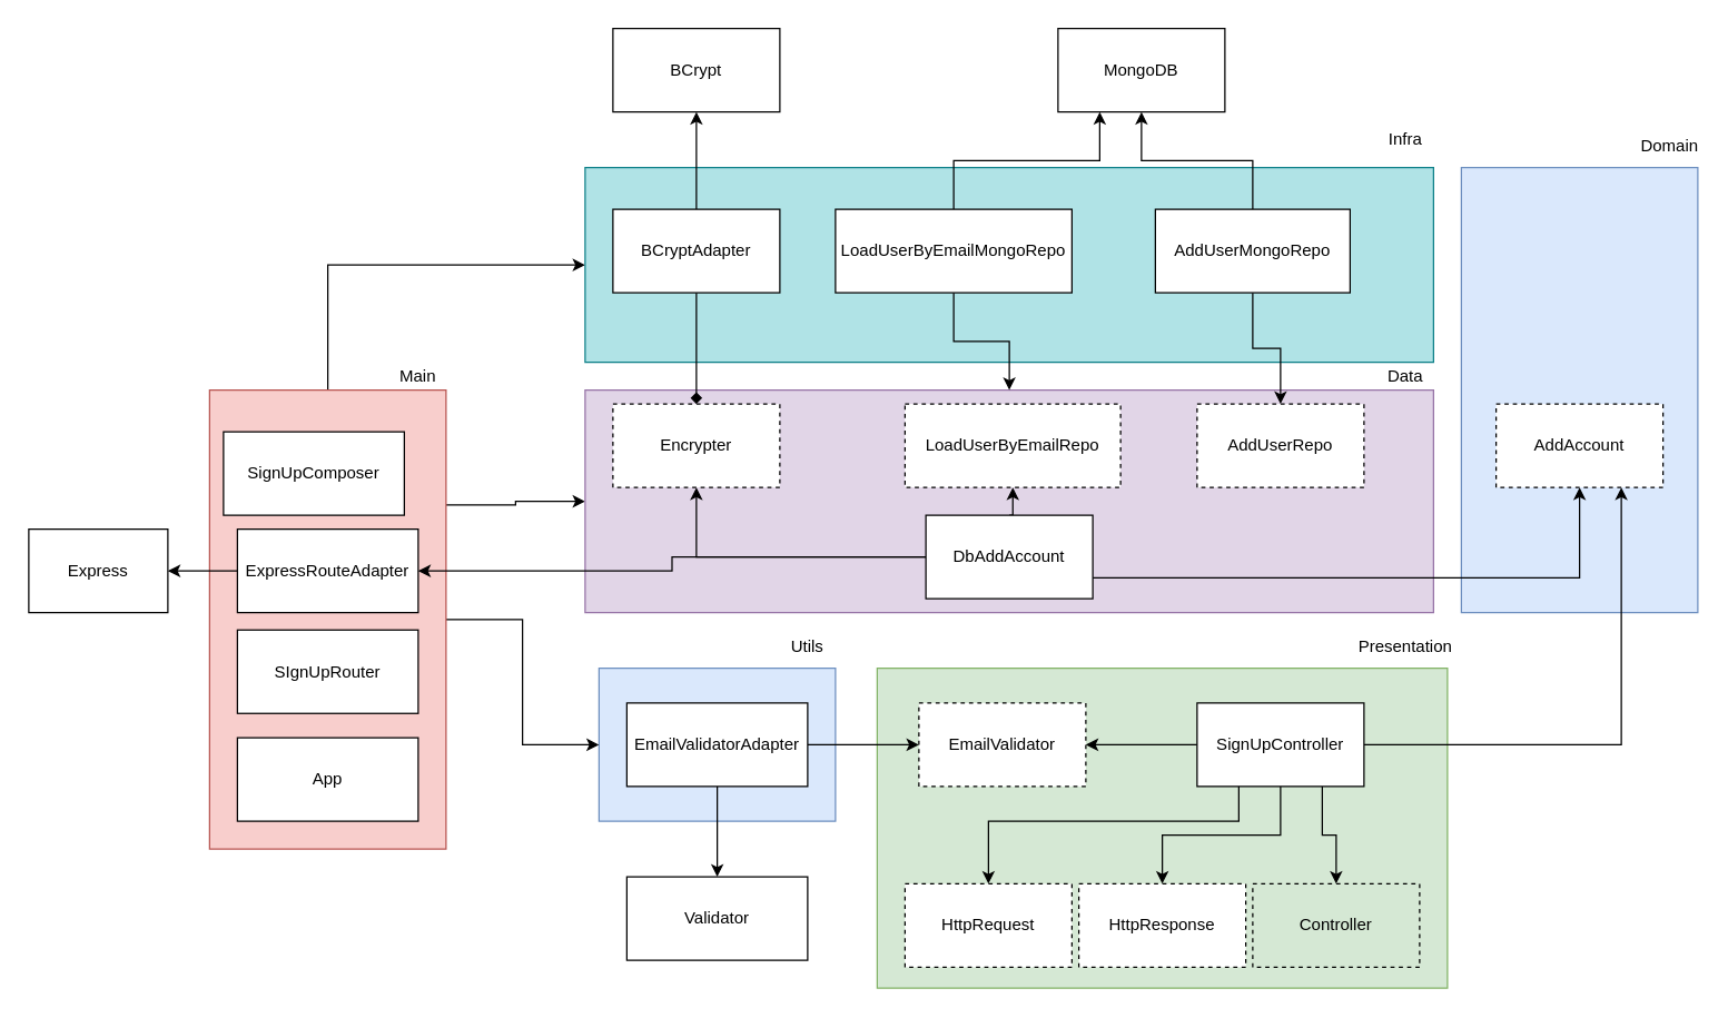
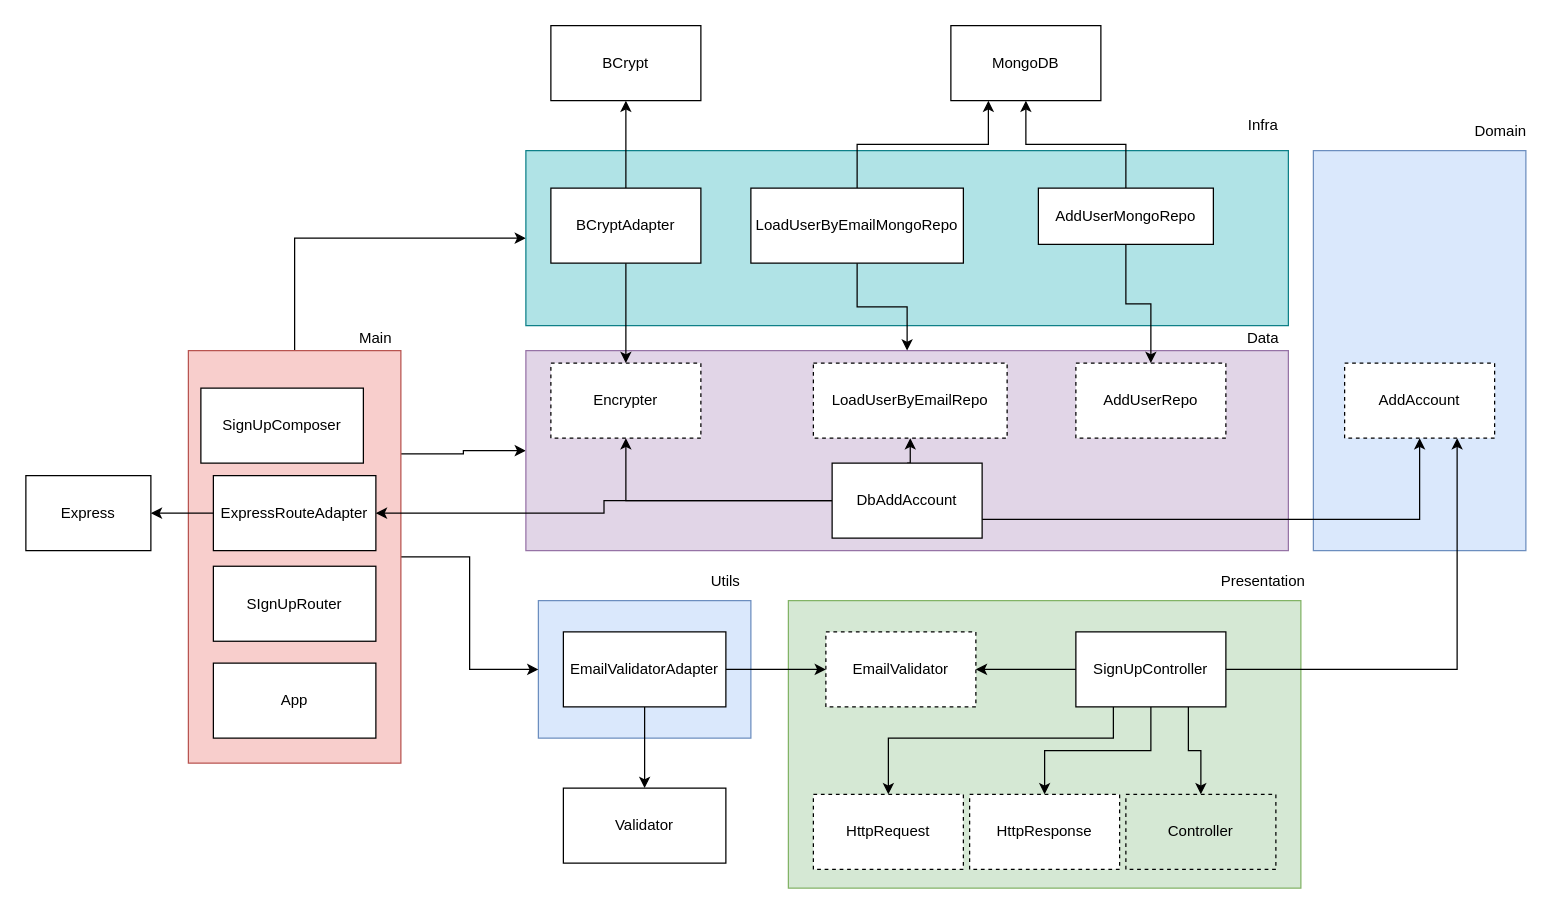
  <mxCell id="0" />
  <mxCell id="1" parent="0" />
  <mxCell id="2" value="" style="rounded=0;whiteSpace=wrap;html=1;fillColor=#dae8fc;strokeColor=#6c8ebf;" vertex="1" parent="1"><mxGeometry x="1050" y="120" width="170" height="320" as="geometry" /></mxCell>
  <mxCell id="3" value="" style="rounded=0;whiteSpace=wrap;html=1;fillColor=#d5e8d4;strokeColor=#82b366;" vertex="1" parent="1"><mxGeometry x="630" y="480" width="410" height="230" as="geometry" /></mxCell>
  <mxCell id="4" style="edgeStyle=orthogonalEdgeStyle;rounded=0;orthogonalLoop=1;jettySize=auto;html=1;" edge="1" parent="1" source="9" target="10"><mxGeometry relative="1" as="geometry" /></mxCell>
  <mxCell id="5" style="edgeStyle=orthogonalEdgeStyle;rounded=0;orthogonalLoop=1;jettySize=auto;html=1;exitX=0.25;exitY=1;exitDx=0;exitDy=0;" edge="1" parent="1" source="9" target="12"><mxGeometry relative="1" as="geometry"><Array as="points"><mxPoint x="890" y="590" /><mxPoint x="710" y="590" /></Array></mxGeometry></mxCell>
  <mxCell id="6" style="edgeStyle=orthogonalEdgeStyle;rounded=0;orthogonalLoop=1;jettySize=auto;html=1;exitX=0.5;exitY=1;exitDx=0;exitDy=0;" edge="1" parent="1" source="9" target="13"><mxGeometry relative="1" as="geometry" /></mxCell>
  <mxCell id="7" style="edgeStyle=orthogonalEdgeStyle;rounded=0;orthogonalLoop=1;jettySize=auto;html=1;exitX=0.75;exitY=1;exitDx=0;exitDy=0;" edge="1" parent="1" source="9" target="14"><mxGeometry relative="1" as="geometry" /></mxCell>
  <mxCell id="8" style="edgeStyle=orthogonalEdgeStyle;rounded=0;orthogonalLoop=1;jettySize=auto;html=1;exitX=1;exitY=0.5;exitDx=0;exitDy=0;entryX=0.75;entryY=1;entryDx=0;entryDy=0;" edge="1" parent="1" source="9" target="45"><mxGeometry relative="1" as="geometry" /></mxCell>
  <mxCell id="9" value="SignUpController" style="rounded=0;whiteSpace=wrap;html=1;" vertex="1" parent="1"><mxGeometry x="860" y="505" width="120" height="60" as="geometry" /></mxCell>
  <mxCell id="10" value="EmailValidator" style="rounded=0;whiteSpace=wrap;html=1;dashed=1;" vertex="1" parent="1"><mxGeometry x="660" y="505" width="120" height="60" as="geometry" /></mxCell>
  <mxCell id="11" value="Presentation" style="text;html=1;strokeColor=none;fillColor=none;align=center;verticalAlign=middle;whiteSpace=wrap;rounded=0;dashed=1;" vertex="1" parent="1"><mxGeometry x="990" y="455" width="40" height="20" as="geometry" /></mxCell>
  <mxCell id="12" value="HttpRequest" style="rounded=0;whiteSpace=wrap;html=1;dashed=1;" vertex="1" parent="1"><mxGeometry x="650" y="635" width="120" height="60" as="geometry" /></mxCell>
  <mxCell id="13" value="HttpResponse" style="rounded=0;whiteSpace=wrap;html=1;dashed=1;" vertex="1" parent="1"><mxGeometry x="775" y="635" width="120" height="60" as="geometry" /></mxCell>
  <mxCell id="14" value="Controller" style="rounded=0;whiteSpace=wrap;html=1;dashed=1;fillColor=#d5e8d4;" vertex="1" parent="1"><mxGeometry x="900" y="635" width="120" height="60" as="geometry" /></mxCell>
  <mxCell id="15" value="" style="rounded=0;whiteSpace=wrap;html=1;fillColor=#dae8fc;strokeColor=#6c8ebf;" vertex="1" parent="1"><mxGeometry x="430" y="480" width="170" height="110" as="geometry" /></mxCell>
  <mxCell id="16" value="Utils" style="text;html=1;strokeColor=none;fillColor=none;align=center;verticalAlign=middle;whiteSpace=wrap;rounded=0;dashed=1;" vertex="1" parent="1"><mxGeometry x="560" y="455" width="40" height="20" as="geometry" /></mxCell>
  <mxCell id="17" style="edgeStyle=orthogonalEdgeStyle;rounded=0;orthogonalLoop=1;jettySize=auto;html=1;exitX=1;exitY=0.5;exitDx=0;exitDy=0;entryX=0;entryY=0.5;entryDx=0;entryDy=0;" edge="1" parent="1" source="19" target="10"><mxGeometry relative="1" as="geometry" /></mxCell>
  <mxCell id="18" style="edgeStyle=orthogonalEdgeStyle;rounded=0;orthogonalLoop=1;jettySize=auto;html=1;exitX=0.5;exitY=1;exitDx=0;exitDy=0;entryX=0.5;entryY=0;entryDx=0;entryDy=0;" edge="1" parent="1" source="19" target="20"><mxGeometry relative="1" as="geometry" /></mxCell>
  <mxCell id="19" value="EmailValidatorAdapter" style="rounded=0;whiteSpace=wrap;html=1;" vertex="1" parent="1"><mxGeometry x="450" y="505" width="130" height="60" as="geometry" /></mxCell>
  <mxCell id="20" value="Validator" style="rounded=0;whiteSpace=wrap;html=1;" vertex="1" parent="1"><mxGeometry x="450" y="630" width="130" height="60" as="geometry" /></mxCell>
  <mxCell id="21" style="edgeStyle=orthogonalEdgeStyle;rounded=0;orthogonalLoop=1;jettySize=auto;html=1;entryX=0;entryY=0.5;entryDx=0;entryDy=0;" edge="1" parent="1" source="24" target="15"><mxGeometry relative="1" as="geometry" /></mxCell>
  <mxCell id="22" style="edgeStyle=orthogonalEdgeStyle;rounded=0;orthogonalLoop=1;jettySize=auto;html=1;exitX=0.5;exitY=0;exitDx=0;exitDy=0;entryX=0;entryY=0.5;entryDx=0;entryDy=0;" edge="1" parent="1" source="24" target="35"><mxGeometry relative="1" as="geometry" /></mxCell>
  <mxCell id="23" style="edgeStyle=orthogonalEdgeStyle;rounded=0;orthogonalLoop=1;jettySize=auto;html=1;exitX=1;exitY=0.25;exitDx=0;exitDy=0;entryX=0;entryY=0.5;entryDx=0;entryDy=0;" edge="1" parent="1" source="24" target="33"><mxGeometry relative="1" as="geometry" /></mxCell>
  <mxCell id="24" value="" style="rounded=0;whiteSpace=wrap;html=1;fillColor=#f8cecc;strokeColor=#b85450;" vertex="1" parent="1"><mxGeometry x="150" y="280" width="170" height="330" as="geometry" /></mxCell>
  <mxCell id="25" value="Main" style="text;html=1;strokeColor=none;fillColor=none;align=center;verticalAlign=middle;whiteSpace=wrap;rounded=0;dashed=1;" vertex="1" parent="1"><mxGeometry x="280" y="260" width="40" height="20" as="geometry" /></mxCell>
  <mxCell id="26" value="SignUpComposer" style="rounded=0;whiteSpace=wrap;html=1;" vertex="1" parent="1"><mxGeometry x="160" y="310" width="130" height="60" as="geometry" /></mxCell>
  <mxCell id="27" style="edgeStyle=orthogonalEdgeStyle;rounded=0;orthogonalLoop=1;jettySize=auto;html=1;exitX=0;exitY=0.5;exitDx=0;exitDy=0;" edge="1" parent="1" source="28" target="31"><mxGeometry relative="1" as="geometry" /></mxCell>
  <mxCell id="28" value="ExpressRouteAdapter" style="rounded=0;whiteSpace=wrap;html=1;" vertex="1" parent="1"><mxGeometry x="170" y="380" width="130" height="60" as="geometry" /></mxCell>
  <mxCell id="29" value="SIgnUpRouter" style="rounded=0;whiteSpace=wrap;html=1;" vertex="1" parent="1"><mxGeometry x="170" y="452.5" width="130" height="60" as="geometry" /></mxCell>
  <mxCell id="30" value="App" style="rounded=0;whiteSpace=wrap;html=1;" vertex="1" parent="1"><mxGeometry x="170" y="530" width="130" height="60" as="geometry" /></mxCell>
  <mxCell id="31" value="Express" style="rounded=0;whiteSpace=wrap;html=1;" vertex="1" parent="1"><mxGeometry x="20" y="380" width="100" height="60" as="geometry" /></mxCell>
  <mxCell id="32" value="Domain" style="text;html=1;strokeColor=none;fillColor=none;align=center;verticalAlign=middle;whiteSpace=wrap;rounded=0;dashed=1;" vertex="1" parent="1"><mxGeometry x="1180" y="95" width="40" height="20" as="geometry" /></mxCell>
  <mxCell id="33" value="" style="rounded=0;whiteSpace=wrap;html=1;fillColor=#e1d5e7;strokeColor=#9673a6;" vertex="1" parent="1"><mxGeometry x="420" y="280" width="610" height="160" as="geometry" /></mxCell>
  <mxCell id="34" value="Data" style="text;html=1;strokeColor=none;fillColor=none;align=center;verticalAlign=middle;whiteSpace=wrap;rounded=0;dashed=1;" vertex="1" parent="1"><mxGeometry x="990" y="260" width="40" height="20" as="geometry" /></mxCell>
  <mxCell id="35" value="" style="rounded=0;whiteSpace=wrap;html=1;fillColor=#b0e3e6;strokeColor=#0e8088;" vertex="1" parent="1"><mxGeometry x="420" y="120" width="610" height="140" as="geometry" /></mxCell>
  <mxCell id="36" value="Infra" style="text;html=1;strokeColor=none;fillColor=none;align=center;verticalAlign=middle;whiteSpace=wrap;rounded=0;dashed=1;" vertex="1" parent="1"><mxGeometry x="990" y="90" width="40" height="20" as="geometry" /></mxCell>
  <mxCell id="37" value="Encrypter" style="rounded=0;whiteSpace=wrap;html=1;dashed=1;" vertex="1" parent="1"><mxGeometry x="440" y="290" width="120" height="60" as="geometry" /></mxCell>
  <mxCell id="38" style="edgeStyle=orthogonalEdgeStyle;rounded=0;orthogonalLoop=1;jettySize=auto;html=1;" edge="1" parent="1" source="42" target="37"><mxGeometry relative="1" as="geometry" /></mxCell>
  <mxCell id="39" style="edgeStyle=orthogonalEdgeStyle;rounded=0;orthogonalLoop=1;jettySize=auto;html=1;exitX=0.5;exitY=0;exitDx=0;exitDy=0;entryX=0.5;entryY=1;entryDx=0;entryDy=0;" edge="1" parent="1" source="42" target="43"><mxGeometry relative="1" as="geometry" /></mxCell>
  <mxCell id="40" style="edgeStyle=orthogonalEdgeStyle;rounded=0;orthogonalLoop=1;jettySize=auto;html=1;" edge="1" parent="1" source="42" target="28"><mxGeometry relative="1" as="geometry" /></mxCell>
  <mxCell id="41" style="edgeStyle=orthogonalEdgeStyle;rounded=0;orthogonalLoop=1;jettySize=auto;html=1;exitX=1;exitY=0.75;exitDx=0;exitDy=0;" edge="1" parent="1" source="42" target="45"><mxGeometry relative="1" as="geometry" /></mxCell>
  <mxCell id="42" value="DbAddAccount" style="rounded=0;whiteSpace=wrap;html=1;" vertex="1" parent="1"><mxGeometry x="665" y="370" width="120" height="60" as="geometry" /></mxCell>
  <mxCell id="43" value="LoadUserByEmailRepo" style="rounded=0;whiteSpace=wrap;html=1;dashed=1;" vertex="1" parent="1"><mxGeometry x="650" y="290" width="155" height="60" as="geometry" /></mxCell>
  <mxCell id="44" value="AddUserRepo" style="rounded=0;whiteSpace=wrap;html=1;dashed=1;" vertex="1" parent="1"><mxGeometry x="860" y="290" width="120" height="60" as="geometry" /></mxCell>
  <mxCell id="45" value="AddAccount" style="rounded=0;whiteSpace=wrap;html=1;dashed=1;" vertex="1" parent="1"><mxGeometry x="1075" y="290" width="120" height="60" as="geometry" /></mxCell>
  <mxCell id="46" style="edgeStyle=orthogonalEdgeStyle;rounded=0;orthogonalLoop=1;jettySize=auto;html=1;entryX=0.5;entryY=1;entryDx=0;entryDy=0;" edge="1" parent="1" source="48" target="55"><mxGeometry relative="1" as="geometry" /></mxCell>
- <mxCell id="47" style="edgeStyle=orthogonalEdgeStyle;rounded=0;orthogonalLoop=1;jettySize=auto;html=1;endArrow=diamond;" edge="1" parent="1" source="48" target="37"><mxGeometry relative="1" as="geometry" /></mxCell>
+ <mxCell id="47" style="edgeStyle=orthogonalEdgeStyle;rounded=0;orthogonalLoop=1;jettySize=auto;html=1;" edge="1" parent="1" source="48" target="37"><mxGeometry relative="1" as="geometry" /></mxCell>
  <mxCell id="48" value="BCryptAdapter" style="rounded=0;whiteSpace=wrap;html=1;" vertex="1" parent="1"><mxGeometry x="440" y="150" width="120" height="60" as="geometry" /></mxCell>
  <mxCell id="49" style="edgeStyle=orthogonalEdgeStyle;rounded=0;orthogonalLoop=1;jettySize=auto;html=1;entryX=0.25;entryY=1;entryDx=0;entryDy=0;" edge="1" parent="1" source="51" target="56"><mxGeometry relative="1" as="geometry" /></mxCell>
  <mxCell id="50" style="edgeStyle=orthogonalEdgeStyle;rounded=0;orthogonalLoop=1;jettySize=auto;html=1;entryX=0.5;entryY=0;entryDx=0;entryDy=0;" edge="1" parent="1" source="51" target="33"><mxGeometry relative="1" as="geometry" /></mxCell>
  <mxCell id="51" value="LoadUserByEmailMongoRepo" style="rounded=0;whiteSpace=wrap;html=1;" vertex="1" parent="1"><mxGeometry x="600" y="150" width="170" height="60" as="geometry" /></mxCell>
  <mxCell id="52" style="edgeStyle=orthogonalEdgeStyle;rounded=0;orthogonalLoop=1;jettySize=auto;html=1;entryX=0.5;entryY=1;entryDx=0;entryDy=0;" edge="1" parent="1" source="54" target="56"><mxGeometry relative="1" as="geometry" /></mxCell>
  <mxCell id="53" style="edgeStyle=orthogonalEdgeStyle;rounded=0;orthogonalLoop=1;jettySize=auto;html=1;entryX=0.5;entryY=0;entryDx=0;entryDy=0;" edge="1" parent="1" source="54" target="44"><mxGeometry relative="1" as="geometry" /></mxCell>
- <mxCell id="54" value="AddUserMongoRepo" style="rounded=0;whiteSpace=wrap;html=1;" vertex="1" parent="1"><mxGeometry x="830" y="150" width="140" height="60" as="geometry" /></mxCell>
+ <mxCell id="54" value="AddUserMongoRepo" style="rounded=0;whiteSpace=wrap;html=1;" vertex="1" parent="1"><mxGeometry x="830" y="150" width="140" height="45" as="geometry" /></mxCell>
  <mxCell id="55" value="BCrypt" style="rounded=0;whiteSpace=wrap;html=1;" vertex="1" parent="1"><mxGeometry x="440" y="20" width="120" height="60" as="geometry" /></mxCell>
  <mxCell id="56" value="MongoDB" style="rounded=0;whiteSpace=wrap;html=1;" vertex="1" parent="1"><mxGeometry x="760" y="20" width="120" height="60" as="geometry" /></mxCell>
